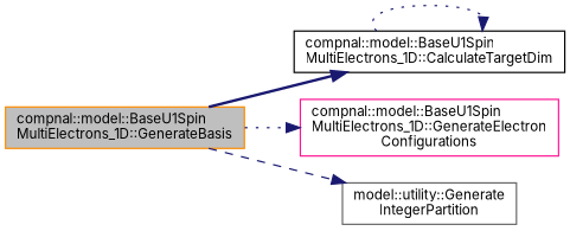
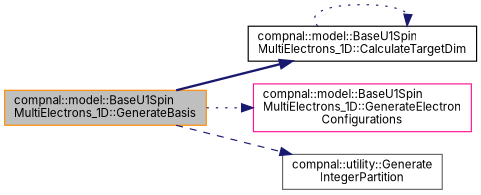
  digraph {
    rankdir=LR
    fontname=Inter
    node [fillcolor=white fontname=Inter fontsize=10 shape=record style=filled]
    edge [color=midnightblue fontname=Inter fontsize=10 labelfontname=Helvetica labelfontsize=10 style=dotted]
    n1 [color=darkorange fillcolor=grey75 fontcolor=black height=0.2 label="compnal::model::BaseU1Spin\lMultiElectrons_1D::GenerateBasis" width=0.4]
    n2 [color=black height=0.2 label="compnal::model::BaseU1Spin\lMultiElectrons_1D::CalculateTargetDim" width=0.4]
    n3 [color=deeppink height=0.2 label="compnal::model::BaseU1Spin\lMultiElectrons_1D::GenerateElectron\lConfigurations" width=0.4]
-   n4 [color=gray40 height=0.2 label="model::utility::Generate\lIntegerPartition" width=0.4]
+   n4 [color=gray40 height=0.2 label="compnal::utility::Generate\lIntegerPartition" width=0.4]
    n1 -> n2 [style=bold]
    n1 -> n3
    n1 -> n4 [style=dashed]
    n2 -> n2
  }
